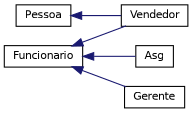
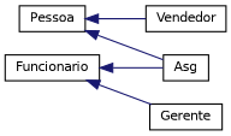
  digraph {
    fontname="DejaVu Sans"
    rankdir=LR
    node [color=black fillcolor=white fontname="DejaVu Sans" fontsize=10 shape=record style=filled]
    edge [color=midnightblue dir=back fontname="DejaVu Sans" fontsize=10 labelfontname=Helvetica labelfontsize=10 style=solid]
    n1 [height=0.2 label=Funcionario width=0.4]
    n2 [height=0.2 label=Asg width=0.4]
    n3 [height=0.2 label=Gerente width=0.4]
    n4 [height=0.2 label=Vendedor width=0.4]
    n5 [height=0.2 label=Pessoa width=0.4]
    n1 -> n2
    n1 -> n3
-   n1 -> n4
+   n5 -> n2
    n5 -> n4
  }
